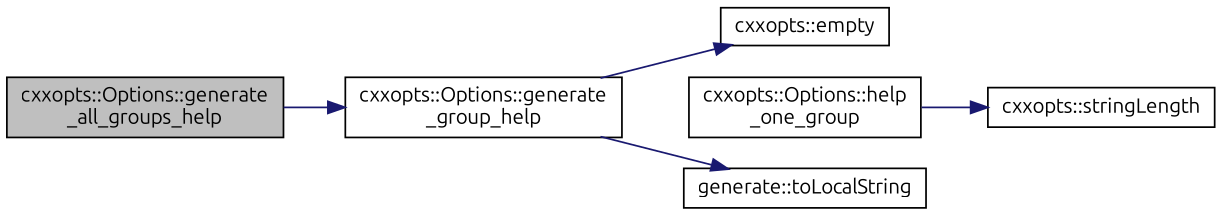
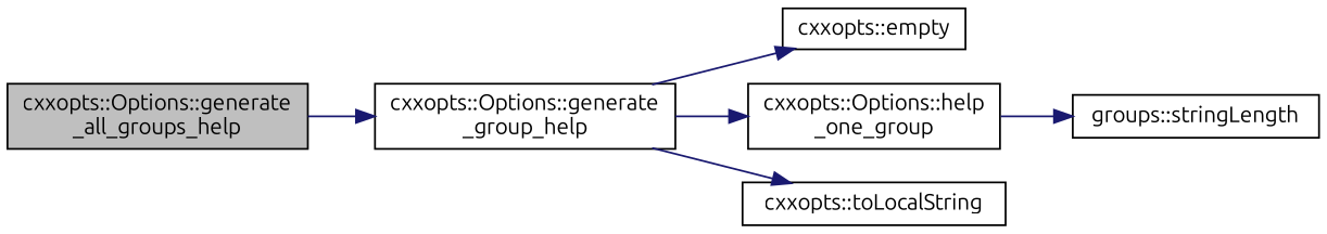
  digraph {
    fontname=Ubuntu
    rankdir=LR
    node [color=black fillcolor=white fontname=Ubuntu fontsize=12 shape=record style=filled]
    edge [color=midnightblue fontname=Ubuntu fontsize=12 labelfontname=Helvetica labelfontsize=12 style=solid]
    n1 [fillcolor=grey75 fontcolor=black height=0.2 label="cxxopts::Options::generate\l_all_groups_help" width=0.4]
    n2 [height=0.2 label="cxxopts::Options::generate\l_group_help" width=0.4]
    n3 [height=0.2 label="cxxopts::empty" width=0.4]
    n4 [height=0.2 label="cxxopts::Options::help\l_one_group" width=0.4]
-   n5 [height=0.2 label="generate::toLocalString" width=0.4]
-   n6 [height=0.2 label="cxxopts::stringLength" width=0.4]
+   n5 [height=0.2 label="cxxopts::toLocalString" width=0.4]
+   n6 [height=0.2 label="groups::stringLength" width=0.4]
    n1 -> n2
    n2 -> n3
+   n2 -> n4
    n2 -> n5
    n4 -> n6
  }
